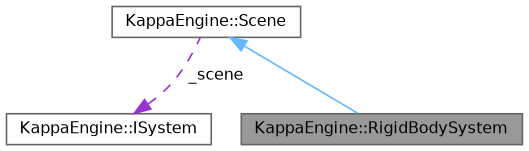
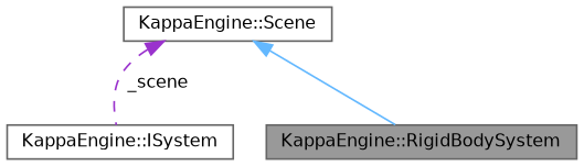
  digraph {
    node [color=gray40 fillcolor=white fontname=Helvetica fontsize=10 shape=box style=filled]
    edge [dir=back fontname=Helvetica fontsize=10 labelfontname=Helvetica labelfontsize=10]
    n1 [fillcolor=grey60 fontcolor=black height=0.2 label="KappaEngine::RigidBodySystem" width=0.4]
    n2 [height=0.2 label="KappaEngine::ISystem" width=0.4]
    n3 [height=0.2 label="KappaEngine::Scene" width=0.4]
    n3 -> n1 [color=steelblue1 style=solid]
-   n2 -> n3 [color=darkorchid3 label=" _scene" style=dashed]
+   n3 -> n2 [color=darkorchid3 label=" _scene" style=dashed]
  }
